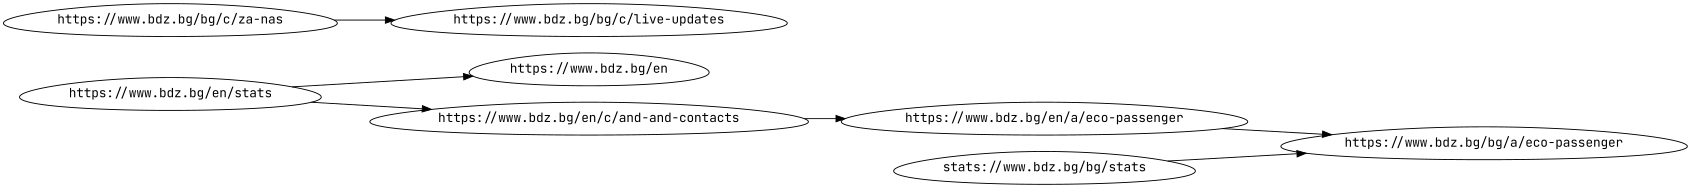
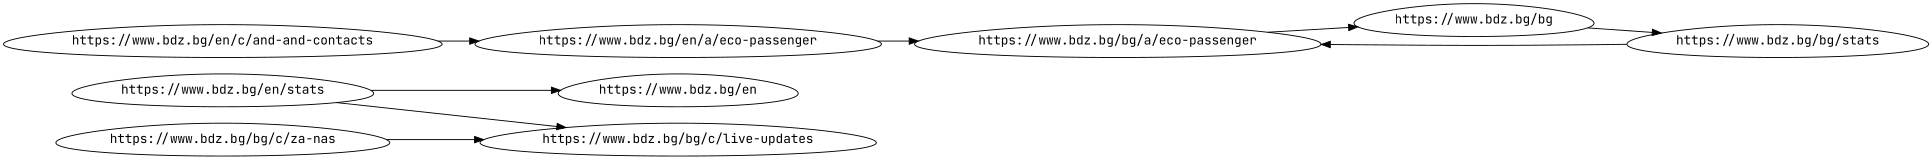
  digraph {
    fontname="JetBrains Mono"
    rankdir=LR
    node [fontname="JetBrains Mono" shape=egg]
    edge [fontname="JetBrains Mono"]
    n1 [label="https://www.bdz.bg/en"]
    n2 [label="https://www.bdz.bg/en/stats"]
    n3 [label="https://www.bdz.bg/en/c/and-and-contacts"]
    n4 [label="https://www.bdz.bg/en/a/eco-passenger"]
    n5 [label="https://www.bdz.bg/bg/a/eco-passenger"]
-   n7 [label="stats://www.bdz.bg/bg/stats"]
+   n6 [label="https://www.bdz.bg/bg"]
+   n7 [label="https://www.bdz.bg/bg/stats"]
    n8 [label="https://www.bdz.bg/bg/c/za-nas"]
    n9 [label="https://www.bdz.bg/bg/c/live-updates"]
    n2 -> n1
-   n2 -> n3
+   n2 -> n9
    n3 -> n4
    n4 -> n5
+   n5 -> n6
+   n6 -> n7
    n7 -> n5
    n8 -> n9
  }
